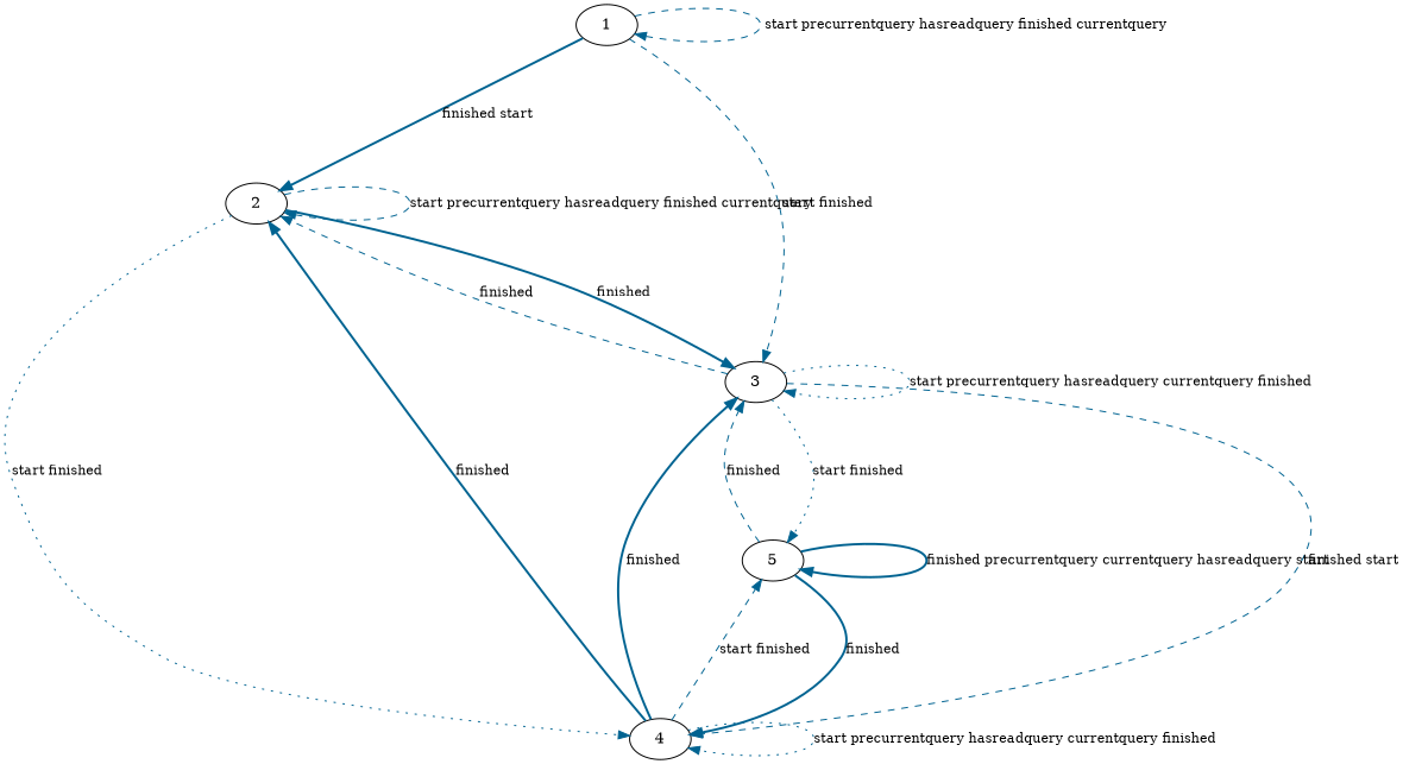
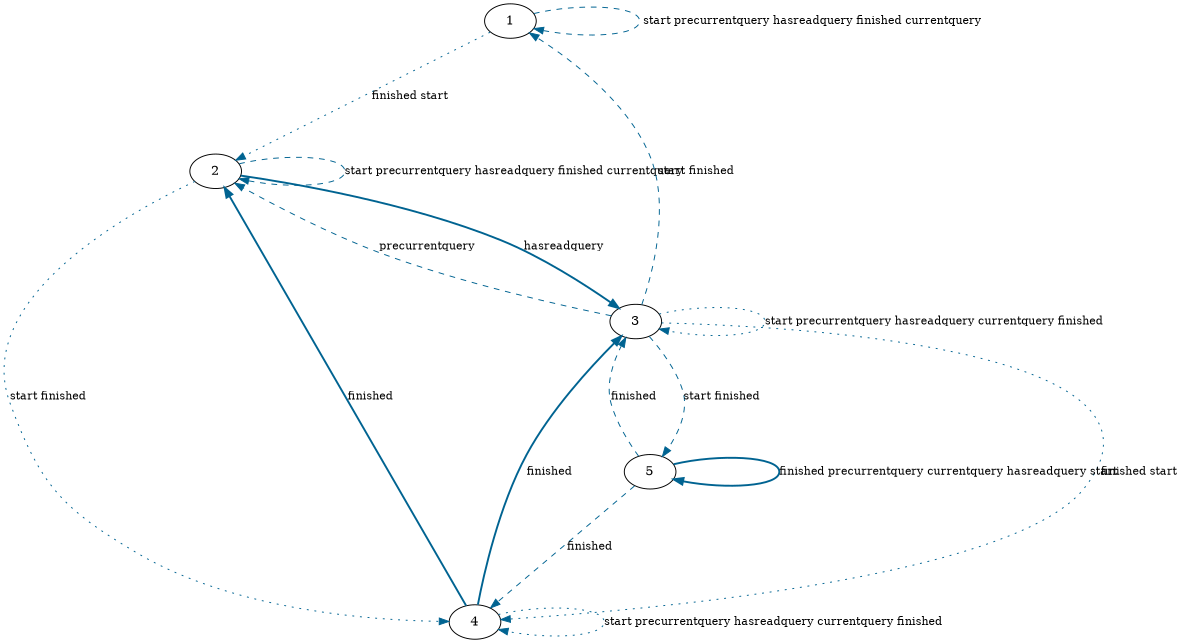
  digraph {
    nodesep=1.5
    ranksep=1.5
    edge [color="#006391" fontsize=12 style=dashed]
    1
    2
    3
    4
    5
    1 -> 1 [label=" start precurrentquery hasreadquery finished currentquery"]
-   1 -> 2 [label="finished start" style=bold]
-   1 -> 3 [label="start finished"]
+   1 -> 2 [label="finished start" style=dotted]
+   3 -> 1 [label="start finished"]
    2 -> 2 [label="start precurrentquery hasreadquery finished currentquery"]
-   2 -> 3 [label=finished style=bold]
+   2 -> 3 [label=hasreadquery style=bold]
    2 -> 4 [label="start finished" style=dotted]
-   3 -> 2 [label=finished]
+   3 -> 2 [label=precurrentquery]
    3 -> 3 [label="start precurrentquery hasreadquery currentquery finished" style=dotted]
-   3 -> 4 [label="finished start"]
-   3 -> 5 [label="start finished" style=dotted]
+   3 -> 4 [label="finished start" style=dotted]
+   3 -> 5 [label="start finished"]
    4 -> 2 [label=finished style=bold]
    4 -> 3 [label=finished style=bold]
    4 -> 4 [label="start precurrentquery hasreadquery currentquery finished" style=dotted]
-   4 -> 5 [label="start finished"]
    5 -> 3 [label=finished]
-   5 -> 4 [label=finished style=bold]
+   5 -> 4 [label=finished]
    5 -> 5 [label="finished precurrentquery currentquery hasreadquery start" style=bold]
  }
